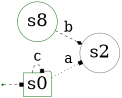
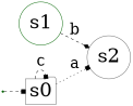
  digraph {
    rankdir=LR
    ranksep=0.4
    node [color=gray40 fontsize=40 shape=circle]
    edge [arrowhead=box fontsize=30 style=dashed]
-   n1 [color=darkgreen label=s0 shape=folder]
+   n1 [label=s0 shape=folder]
    n2 [label=s2]
-   n3 [color=darkgreen label=s8]
+   n3 [color=darkgreen label=s1]
    start [color=darkgreen fontcolor=white shape=point fontsize=""]
    n1 -> n1 [label=c]
    n1 -> n2 [label=a style=dotted]
    n3 -> n2 [arrowhead=diamond label=b]
    start -> n1 [fontsize=""]
  }
